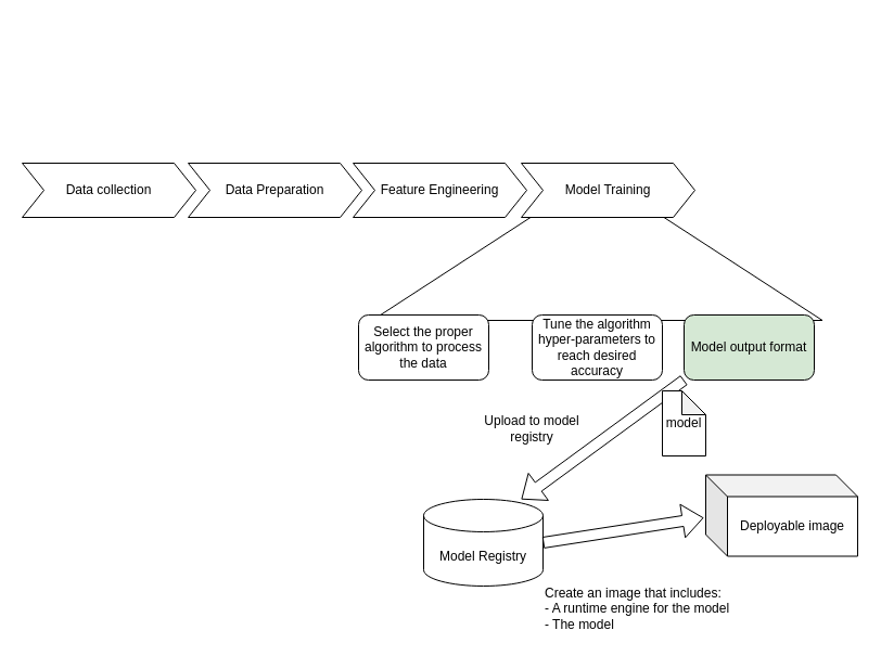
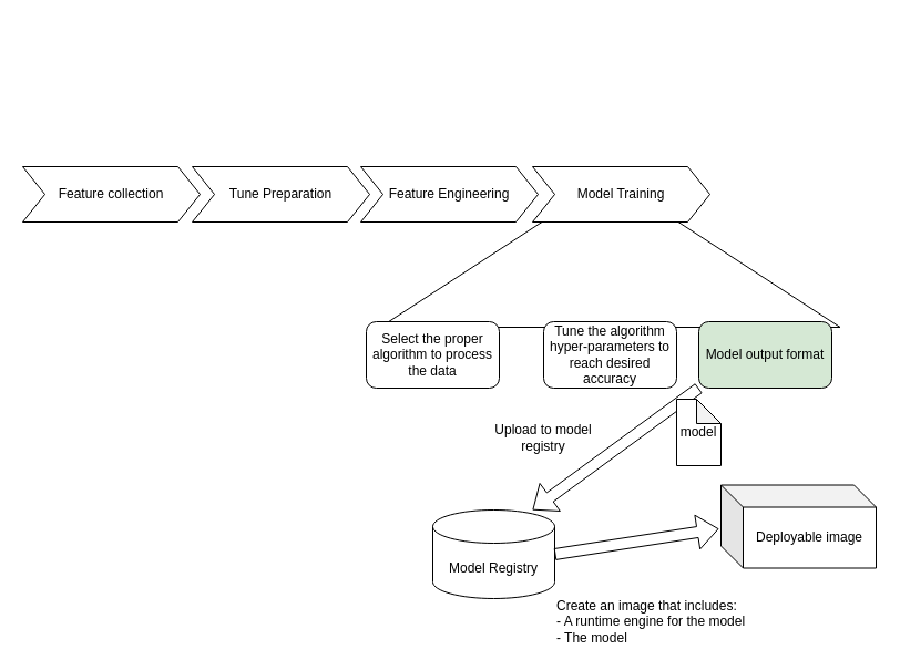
  <mxCell id="0" />
  <mxCell id="1" parent="0" />
  <mxCell id="2" value="" style="triangle;whiteSpace=wrap;html=1;rotation=-90;" vertex="1" parent="1"><mxGeometry x="482.5" y="20" width="135" height="415" as="geometry" /></mxCell>
- <mxCell id="3" value="Data collection" style="shape=step;perimeter=stepPerimeter;whiteSpace=wrap;html=1;fixedSize=1;" vertex="1" parent="1"><mxGeometry x="20" y="150" width="160" height="50" as="geometry" /></mxCell>
- <mxCell id="4" value="Data Preparation" style="shape=step;perimeter=stepPerimeter;whiteSpace=wrap;html=1;fixedSize=1;" vertex="1" parent="1"><mxGeometry x="173" y="150" width="160" height="50" as="geometry" /></mxCell>
+ <mxCell id="3" value="Feature collection" style="shape=step;perimeter=stepPerimeter;whiteSpace=wrap;html=1;fixedSize=1;" vertex="1" parent="1"><mxGeometry x="20" y="150" width="160" height="50" as="geometry" /></mxCell>
+ <mxCell id="4" value="Tune Preparation" style="shape=step;perimeter=stepPerimeter;whiteSpace=wrap;html=1;fixedSize=1;" vertex="1" parent="1"><mxGeometry x="173" y="150" width="160" height="50" as="geometry" /></mxCell>
  <mxCell id="5" value="Feature Engineering" style="shape=step;perimeter=stepPerimeter;whiteSpace=wrap;html=1;fixedSize=1;" vertex="1" parent="1"><mxGeometry x="325" y="150" width="160" height="50" as="geometry" /></mxCell>
  <mxCell id="6" value="Model Training" style="shape=step;perimeter=stepPerimeter;whiteSpace=wrap;html=1;fixedSize=1;" vertex="1" parent="1"><mxGeometry x="480" y="150" width="160" height="50" as="geometry" /></mxCell>
  <mxCell id="7" value="Select the proper algorithm to process the data" style="rounded=1;whiteSpace=wrap;html=1;" vertex="1" parent="1"><mxGeometry x="330" y="290" width="120" height="60" as="geometry" /></mxCell>
  <mxCell id="8" value="Tune the algorithm hyper-parameters to reach desired accuracy" style="rounded=1;whiteSpace=wrap;html=1;" vertex="1" parent="1"><mxGeometry x="490" y="290" width="120" height="60" as="geometry" /></mxCell>
  <mxCell id="9" value="Model output format" style="rounded=1;whiteSpace=wrap;html=1;fillColor=#d5e8d4;" vertex="1" parent="1"><mxGeometry x="630" y="290" width="120" height="60" as="geometry" /></mxCell>
  <mxCell id="10" value="Model Registry" style="shape=cylinder3;whiteSpace=wrap;html=1;boundedLbl=1;backgroundOutline=1;size=15;" vertex="1" parent="1"><mxGeometry x="390" y="460" width="110" height="80" as="geometry" /></mxCell>
  <mxCell id="11" value="Deployable image" style="shape=cube;whiteSpace=wrap;html=1;boundedLbl=1;backgroundOutline=1;darkOpacity=0.05;darkOpacity2=0.1;" vertex="1" parent="1"><mxGeometry x="650" y="437.5" width="140" height="75" as="geometry" /></mxCell>
  <mxCell id="12" value="" style="shape=flexArrow;endArrow=classic;html=1;rounded=0;" edge="1" parent="1"><mxGeometry width="50" height="50" relative="1" as="geometry"><mxPoint x="630" y="350" as="sourcePoint" /><mxPoint x="480" y="460" as="targetPoint" /></mxGeometry></mxCell>
  <mxCell id="13" value="Upload to model registry" style="text;html=1;strokeColor=none;fillColor=none;align=center;verticalAlign=middle;whiteSpace=wrap;rounded=0;" vertex="1" parent="1"><mxGeometry x="440" y="380" width="100" height="30" as="geometry" /></mxCell>
  <mxCell id="14" value="" style="shape=flexArrow;endArrow=classic;html=1;rounded=0;entryX=-0.014;entryY=0.527;entryDx=0;entryDy=0;entryPerimeter=0;" edge="1" parent="1" target="11"><mxGeometry width="50" height="50" relative="1" as="geometry"><mxPoint x="500" y="500" as="sourcePoint" /><mxPoint x="550" y="450" as="targetPoint" /></mxGeometry></mxCell>
  <mxCell id="15" value="Create an image that includes:&lt;br&gt;- A runtime engine for the model&lt;br&gt;- The model" style="text;html=1;strokeColor=none;fillColor=none;align=left;verticalAlign=middle;whiteSpace=wrap;rounded=0;" vertex="1" parent="1"><mxGeometry x="500" y="540" width="190" height="42.5" as="geometry" /></mxCell>
  <mxCell id="16" value="model" style="shape=note;whiteSpace=wrap;html=1;backgroundOutline=1;darkOpacity=0.05;size=22;" vertex="1" parent="1"><mxGeometry x="610" y="360" width="40" height="60" as="geometry" /></mxCell>
